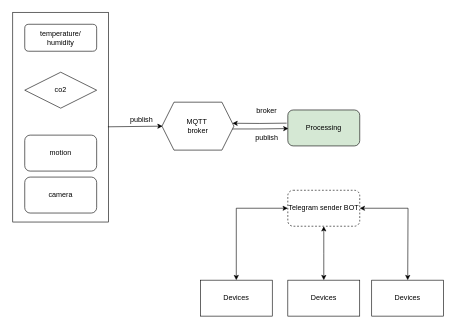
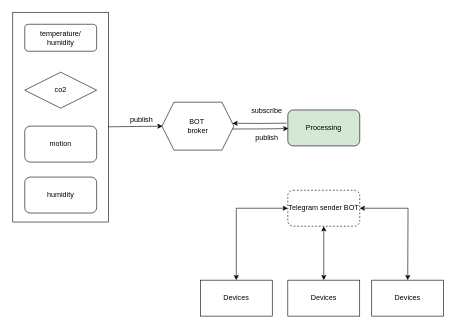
  <mxCell id="0" />
  <mxCell id="1" parent="0" />
  <mxCell id="2" value="" style="rounded=0;whiteSpace=wrap;html=1;fillColor=none;" parent="1" vertex="1"><mxGeometry x="20" y="20" width="160" height="350" as="geometry" /></mxCell>
  <mxCell id="3" style="edgeStyle=orthogonalEdgeStyle;rounded=0;orthogonalLoop=1;jettySize=auto;html=1;exitX=0.988;exitY=0.559;exitDx=0;exitDy=0;exitPerimeter=0;" parent="1" edge="1"><mxGeometry relative="1" as="geometry"><mxPoint x="374.56" y="214.72" as="sourcePoint" /><mxPoint x="480" y="214" as="targetPoint" /><Array as="points"><mxPoint x="431" y="215" /></Array></mxGeometry></mxCell>
- <mxCell id="4" value="MQTT&amp;nbsp;&lt;div&gt;broker&lt;/div&gt;" style="shape=hexagon;perimeter=hexagonPerimeter2;whiteSpace=wrap;html=1;fixedSize=1;" parent="1" vertex="1"><mxGeometry x="269" y="170" width="120" height="80" as="geometry" /></mxCell>
+ <mxCell id="4" value="BOT&amp;nbsp;&lt;div&gt;broker&lt;/div&gt;" style="shape=hexagon;perimeter=hexagonPerimeter2;whiteSpace=wrap;html=1;fixedSize=1;" parent="1" vertex="1"><mxGeometry x="269" y="170" width="120" height="80" as="geometry" /></mxCell>
  <mxCell id="5" value="temperature/&lt;div&gt;humidity&lt;/div&gt;" style="rounded=1;whiteSpace=wrap;html=1;" parent="1" vertex="1"><mxGeometry x="40" y="40" width="120" height="45" as="geometry" /></mxCell>
  <mxCell id="6" value="co2" style="rhombus;whiteSpace=wrap;html=1;" parent="1" vertex="1"><mxGeometry x="40" y="120" width="120" height="60" as="geometry" /></mxCell>
- <mxCell id="7" value="motion" style="rounded=1;whiteSpace=wrap;html=1;" parent="1" vertex="1"><mxGeometry x="40" y="225" width="120" height="60" as="geometry" /></mxCell>
+ <mxCell id="7" value="motion" style="rounded=1;whiteSpace=wrap;html=1;" parent="1" vertex="1"><mxGeometry x="40" y="210" width="120" height="60" as="geometry" /></mxCell>
  <mxCell id="8" style="edgeStyle=orthogonalEdgeStyle;rounded=0;orthogonalLoop=1;jettySize=auto;html=1;entryX=0.98;entryY=0.44;entryDx=0;entryDy=0;entryPerimeter=0;exitX=0;exitY=0.5;exitDx=0;exitDy=0;" parent="1" edge="1"><mxGeometry relative="1" as="geometry"><mxPoint x="477" y="205" as="sourcePoint" /><mxPoint x="386.6" y="205.2" as="targetPoint" /></mxGeometry></mxCell>
- <mxCell id="9" value="broker" style="text;html=1;align=center;verticalAlign=middle;whiteSpace=wrap;rounded=0;" parent="1" vertex="1"><mxGeometry x="399" y="170" width="90" height="30" as="geometry" /></mxCell>
+ <mxCell id="9" value="subscribe" style="text;html=1;align=center;verticalAlign=middle;whiteSpace=wrap;rounded=0;" parent="1" vertex="1"><mxGeometry x="399" y="170" width="90" height="30" as="geometry" /></mxCell>
  <mxCell id="10" value="publish" style="text;html=1;align=center;verticalAlign=middle;whiteSpace=wrap;rounded=0;" parent="1" vertex="1"><mxGeometry x="190" y="190" width="90" height="20" as="geometry" /></mxCell>
  <mxCell id="11" value="publish" style="text;html=1;align=center;verticalAlign=middle;whiteSpace=wrap;rounded=0;" parent="1" vertex="1"><mxGeometry x="399" y="220" width="90" height="20" as="geometry" /></mxCell>
- <mxCell id="12" value="&lt;span style=&quot;text-align: left;&quot;&gt;camera&lt;/span&gt;" style="rounded=1;whiteSpace=wrap;html=1;" parent="1" vertex="1"><mxGeometry x="40" y="295" width="120" height="60" as="geometry" /></mxCell>
+ <mxCell id="12" value="&lt;span style=&quot;text-align: left;&quot;&gt;humidity&lt;/span&gt;" style="rounded=1;whiteSpace=wrap;html=1;" parent="1" vertex="1"><mxGeometry x="40" y="295" width="120" height="60" as="geometry" /></mxCell>
  <mxCell id="13" value="" style="endArrow=classic;html=1;rounded=0;exitX=0.992;exitY=0.546;exitDx=0;exitDy=0;exitPerimeter=0;" parent="1" edge="1" source="2"><mxGeometry width="50" height="50" relative="1" as="geometry"><mxPoint x="200" y="210" as="sourcePoint" /><mxPoint x="270" y="210" as="targetPoint" /></mxGeometry></mxCell>
  <mxCell id="14" value="Processing" style="rounded=1;whiteSpace=wrap;html=1;fillColor=#d5e8d4;" parent="1" vertex="1"><mxGeometry x="479" y="183" width="120" height="60" as="geometry" /></mxCell>
  <mxCell id="15" style="edgeStyle=orthogonalEdgeStyle;rounded=0;orthogonalLoop=1;jettySize=auto;html=1;entryX=0.5;entryY=0;entryDx=0;entryDy=0;startArrow=classic;startFill=1;" parent="1" source="17" edge="1"><mxGeometry relative="1" as="geometry"><mxPoint x="539" y="467" as="targetPoint" /></mxGeometry></mxCell>
  <mxCell id="16" style="edgeStyle=orthogonalEdgeStyle;rounded=0;orthogonalLoop=1;jettySize=auto;html=1;startArrow=classic;startFill=1;" parent="1" source="17" edge="1"><mxGeometry relative="1" as="geometry"><mxPoint x="679.053" y="467" as="targetPoint" /></mxGeometry></mxCell>
  <mxCell id="17" value="Telegram sender BOT" style="rounded=1;whiteSpace=wrap;html=1;dashed=1;" parent="1" vertex="1"><mxGeometry x="479" y="317" width="120" height="60" as="geometry" /></mxCell>
  <mxCell id="18" style="edgeStyle=orthogonalEdgeStyle;rounded=0;orthogonalLoop=1;jettySize=auto;html=1;entryX=0;entryY=0.5;entryDx=0;entryDy=0;exitX=0.5;exitY=0;exitDx=0;exitDy=0;startArrow=classic;startFill=1;" parent="1" source="19" target="17" edge="1"><mxGeometry relative="1" as="geometry" /></mxCell>
  <mxCell id="19" value="Devices" style="rounded=0;whiteSpace=wrap;html=1;" parent="1" vertex="1"><mxGeometry x="333" y="467" width="120" height="60" as="geometry" /></mxCell>
  <mxCell id="20" value="Devices" style="rounded=0;whiteSpace=wrap;html=1;" parent="1" vertex="1"><mxGeometry x="479" y="467" width="120" height="60" as="geometry" /></mxCell>
  <mxCell id="21" value="Devices" style="rounded=0;whiteSpace=wrap;html=1;" parent="1" vertex="1"><mxGeometry x="619" y="467" width="120" height="60" as="geometry" /></mxCell>
